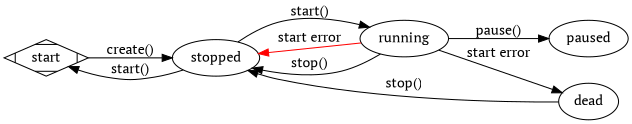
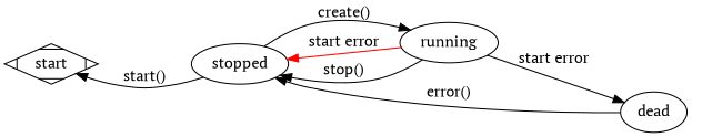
  digraph {
    fontname="PT Serif"
    rankdir=LR
    node [fontname="PT Serif"]
    edge [fontname="PT Serif"]
    start [shape=Mdiamond]
    stopped
    running
-   paused
    dead
-   start -> stopped [label="create()"]
    stopped -> start [label="start()"]
-   stopped -> running [label="start()"]
+   stopped -> running [label="create()"]
    running -> stopped [color=red label="start error"]
    running -> stopped [label="stop()"]
-   running -> paused [label="pause()"]
    running -> dead [label="start error"]
-   dead -> stopped [label="stop()"]
+   dead -> stopped [label="error()"]
  }
